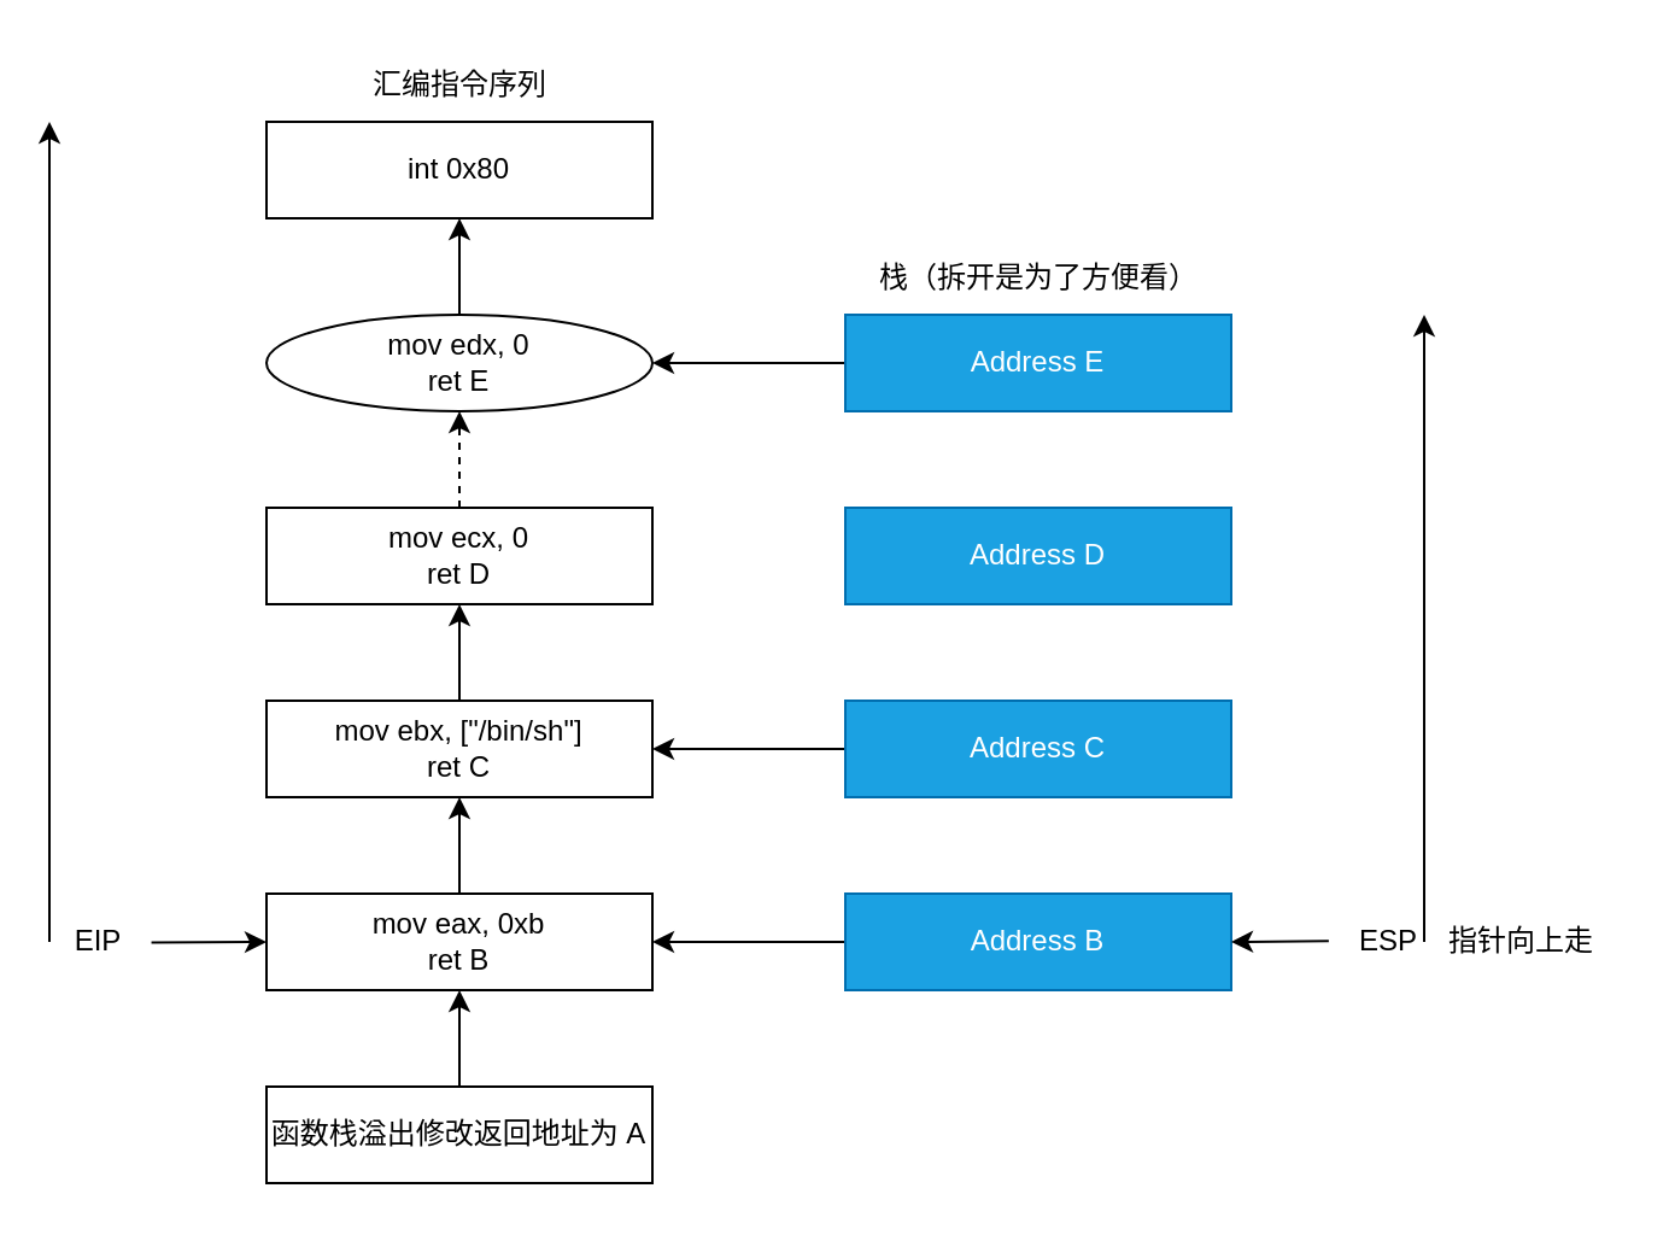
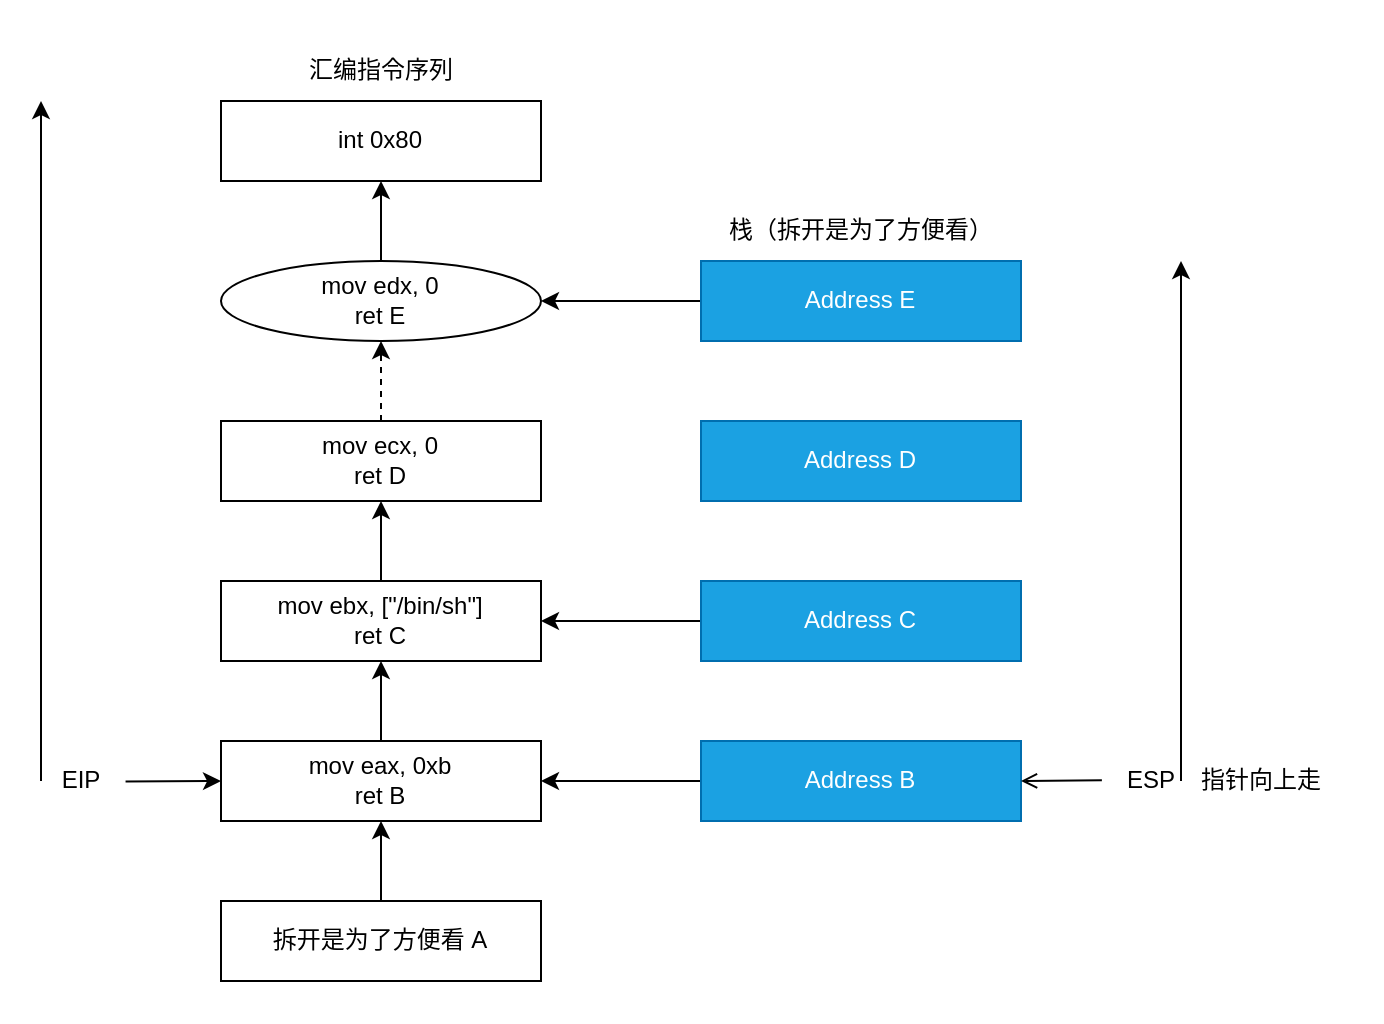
  <mxCell id="0" />
  <mxCell id="1" parent="0" />
  <mxCell id="2" value="int 0x80" style="rounded=0;whiteSpace=wrap;html=1;" vertex="1" parent="1"><mxGeometry x="110" y="50" width="160" height="40" as="geometry" /></mxCell>
  <mxCell id="3" value="汇编指令序列" style="text;html=1;align=center;verticalAlign=middle;resizable=0;points=[];autosize=1;strokeColor=none;fillColor=none;" vertex="1" parent="1"><mxGeometry x="140" y="20" width="100" height="30" as="geometry" /></mxCell>
  <mxCell id="4" value="栈（拆开是为了方便看）" style="text;html=1;align=center;verticalAlign=middle;resizable=0;points=[];autosize=1;strokeColor=none;fillColor=none;" vertex="1" parent="1"><mxGeometry x="350" y="100" width="160" height="30" as="geometry" /></mxCell>
  <mxCell id="5" style="edgeStyle=orthogonalEdgeStyle;rounded=0;orthogonalLoop=1;jettySize=auto;html=1;entryX=0.5;entryY=1;entryDx=0;entryDy=0;" edge="1" parent="1" source="6" target="2"><mxGeometry relative="1" as="geometry" /></mxCell>
  <mxCell id="6" value="mov edx, 0&lt;br&gt;ret E" style="ellipse;whiteSpace=wrap;html=1;" vertex="1" parent="1"><mxGeometry x="110" y="130" width="160" height="40" as="geometry" /></mxCell>
  <mxCell id="7" style="edgeStyle=orthogonalEdgeStyle;rounded=0;orthogonalLoop=1;jettySize=auto;html=1;entryX=0.5;entryY=1;entryDx=0;entryDy=0;dashed=1;" edge="1" parent="1" source="8" target="6"><mxGeometry relative="1" as="geometry" /></mxCell>
  <mxCell id="8" value="mov ecx, 0&lt;br&gt;ret D" style="rounded=0;whiteSpace=wrap;html=1;" vertex="1" parent="1"><mxGeometry x="110" y="210" width="160" height="40" as="geometry" /></mxCell>
  <mxCell id="9" style="edgeStyle=orthogonalEdgeStyle;rounded=0;orthogonalLoop=1;jettySize=auto;html=1;entryX=0.5;entryY=1;entryDx=0;entryDy=0;" edge="1" parent="1" source="10" target="8"><mxGeometry relative="1" as="geometry" /></mxCell>
  <mxCell id="10" value="mov ebx, [&quot;/bin/sh&quot;]&lt;br&gt;ret C" style="rounded=0;whiteSpace=wrap;html=1;" vertex="1" parent="1"><mxGeometry x="110" y="290" width="160" height="40" as="geometry" /></mxCell>
  <mxCell id="11" style="edgeStyle=orthogonalEdgeStyle;rounded=0;orthogonalLoop=1;jettySize=auto;html=1;entryX=0.5;entryY=1;entryDx=0;entryDy=0;" edge="1" parent="1" source="12" target="10"><mxGeometry relative="1" as="geometry" /></mxCell>
  <mxCell id="12" value="mov eax, 0xb&lt;br&gt;ret B" style="rounded=0;whiteSpace=wrap;html=1;" vertex="1" parent="1"><mxGeometry x="110" y="370" width="160" height="40" as="geometry" /></mxCell>
  <mxCell id="13" style="edgeStyle=orthogonalEdgeStyle;rounded=0;orthogonalLoop=1;jettySize=auto;html=1;entryX=1;entryY=0.5;entryDx=0;entryDy=0;" edge="1" parent="1" source="14" target="6"><mxGeometry relative="1" as="geometry" /></mxCell>
  <mxCell id="14" value="Address E" style="rounded=0;whiteSpace=wrap;html=1;fillColor=#1ba1e2;fontColor=#ffffff;strokeColor=#006EAF;" vertex="1" parent="1"><mxGeometry x="350" y="130" width="160" height="40" as="geometry" /></mxCell>
  <mxCell id="15" value="Address D" style="rounded=0;whiteSpace=wrap;html=1;fillColor=#1ba1e2;fontColor=#ffffff;strokeColor=#006EAF;" vertex="1" parent="1"><mxGeometry x="350" y="210" width="160" height="40" as="geometry" /></mxCell>
  <mxCell id="16" style="edgeStyle=orthogonalEdgeStyle;rounded=0;orthogonalLoop=1;jettySize=auto;html=1;entryX=1;entryY=0.5;entryDx=0;entryDy=0;" edge="1" parent="1" source="17" target="10"><mxGeometry relative="1" as="geometry" /></mxCell>
  <mxCell id="17" value="Address C" style="rounded=0;whiteSpace=wrap;html=1;fillColor=#1ba1e2;fontColor=#ffffff;strokeColor=#006EAF;" vertex="1" parent="1"><mxGeometry x="350" y="290" width="160" height="40" as="geometry" /></mxCell>
  <mxCell id="18" style="edgeStyle=orthogonalEdgeStyle;rounded=0;orthogonalLoop=1;jettySize=auto;html=1;entryX=1;entryY=0.5;entryDx=0;entryDy=0;" edge="1" parent="1" source="19" target="12"><mxGeometry relative="1" as="geometry" /></mxCell>
  <mxCell id="19" value="Address B" style="rounded=0;whiteSpace=wrap;html=1;fillColor=#1ba1e2;fontColor=#ffffff;strokeColor=#006EAF;" vertex="1" parent="1"><mxGeometry x="350" y="370" width="160" height="40" as="geometry" /></mxCell>
  <mxCell id="20" style="edgeStyle=orthogonalEdgeStyle;rounded=0;orthogonalLoop=1;jettySize=auto;html=1;entryX=0.5;entryY=1;entryDx=0;entryDy=0;" edge="1" parent="1" source="21" target="12"><mxGeometry relative="1" as="geometry" /></mxCell>
- <mxCell id="21" value="函数栈溢出修改返回地址为 A" style="rounded=0;whiteSpace=wrap;html=1;" vertex="1" parent="1"><mxGeometry x="110" y="450" width="160" height="40" as="geometry" /></mxCell>
- <mxCell id="22" value="" style="endArrow=classic;html=1;rounded=0;entryX=1;entryY=0.5;entryDx=0;entryDy=0;exitX=0.009;exitY=0.488;exitDx=0;exitDy=0;exitPerimeter=0;" edge="1" parent="1" source="23" target="19"><mxGeometry width="50" height="50" relative="1" as="geometry"><mxPoint x="540" y="390" as="sourcePoint" /><mxPoint x="610" y="300" as="targetPoint" /></mxGeometry></mxCell>
+ <mxCell id="21" value="拆开是为了方便看 A" style="rounded=0;whiteSpace=wrap;html=1;" vertex="1" parent="1"><mxGeometry x="110" y="450" width="160" height="40" as="geometry" /></mxCell>
+ <mxCell id="22" value="" style="endArrow=open;html=1;rounded=0;entryX=1;entryY=0.5;entryDx=0;entryDy=0;exitX=0.009;exitY=0.488;exitDx=0;exitDy=0;exitPerimeter=0;" edge="1" parent="1" source="23" target="19"><mxGeometry width="50" height="50" relative="1" as="geometry"><mxPoint x="540" y="390" as="sourcePoint" /><mxPoint x="610" y="300" as="targetPoint" /></mxGeometry></mxCell>
  <mxCell id="23" value="ESP" style="text;html=1;align=center;verticalAlign=middle;resizable=0;points=[];autosize=1;strokeColor=none;fillColor=none;" vertex="1" parent="1"><mxGeometry x="550" y="375" width="50" height="30" as="geometry" /></mxCell>
  <mxCell id="24" value="" style="endArrow=classic;html=1;rounded=0;" edge="1" parent="1"><mxGeometry width="50" height="50" relative="1" as="geometry"><mxPoint x="590" y="390" as="sourcePoint" /><mxPoint x="590" y="130" as="targetPoint" /></mxGeometry></mxCell>
  <mxCell id="25" value="指针向上走" style="text;html=1;align=center;verticalAlign=middle;resizable=0;points=[];autosize=1;strokeColor=none;fillColor=none;" vertex="1" parent="1"><mxGeometry x="590" y="375" width="80" height="30" as="geometry" /></mxCell>
  <mxCell id="26" value="EIP" style="text;html=1;align=center;verticalAlign=middle;resizable=0;points=[];autosize=1;strokeColor=none;fillColor=none;" vertex="1" parent="1"><mxGeometry x="20" y="375" width="40" height="30" as="geometry" /></mxCell>
  <mxCell id="27" value="" style="endArrow=classic;html=1;rounded=0;exitX=1.057;exitY=0.509;exitDx=0;exitDy=0;exitPerimeter=0;" edge="1" parent="1" source="26"><mxGeometry width="50" height="50" relative="1" as="geometry"><mxPoint x="60" y="440" as="sourcePoint" /><mxPoint x="110" y="390" as="targetPoint" /></mxGeometry></mxCell>
  <mxCell id="28" value="" style="endArrow=classic;html=1;rounded=0;" edge="1" parent="1"><mxGeometry width="50" height="50" relative="1" as="geometry"><mxPoint x="20" y="390" as="sourcePoint" /><mxPoint x="20" y="50" as="targetPoint" /></mxGeometry></mxCell>
